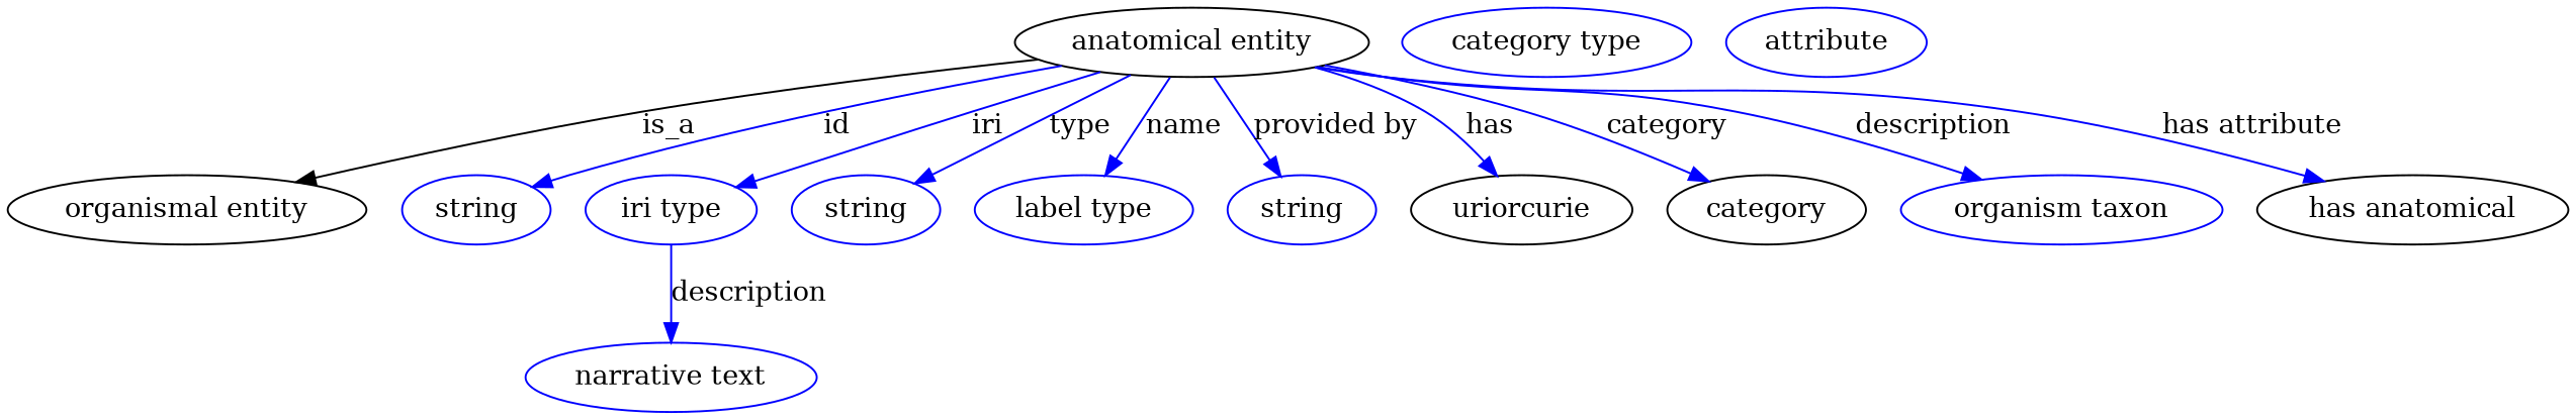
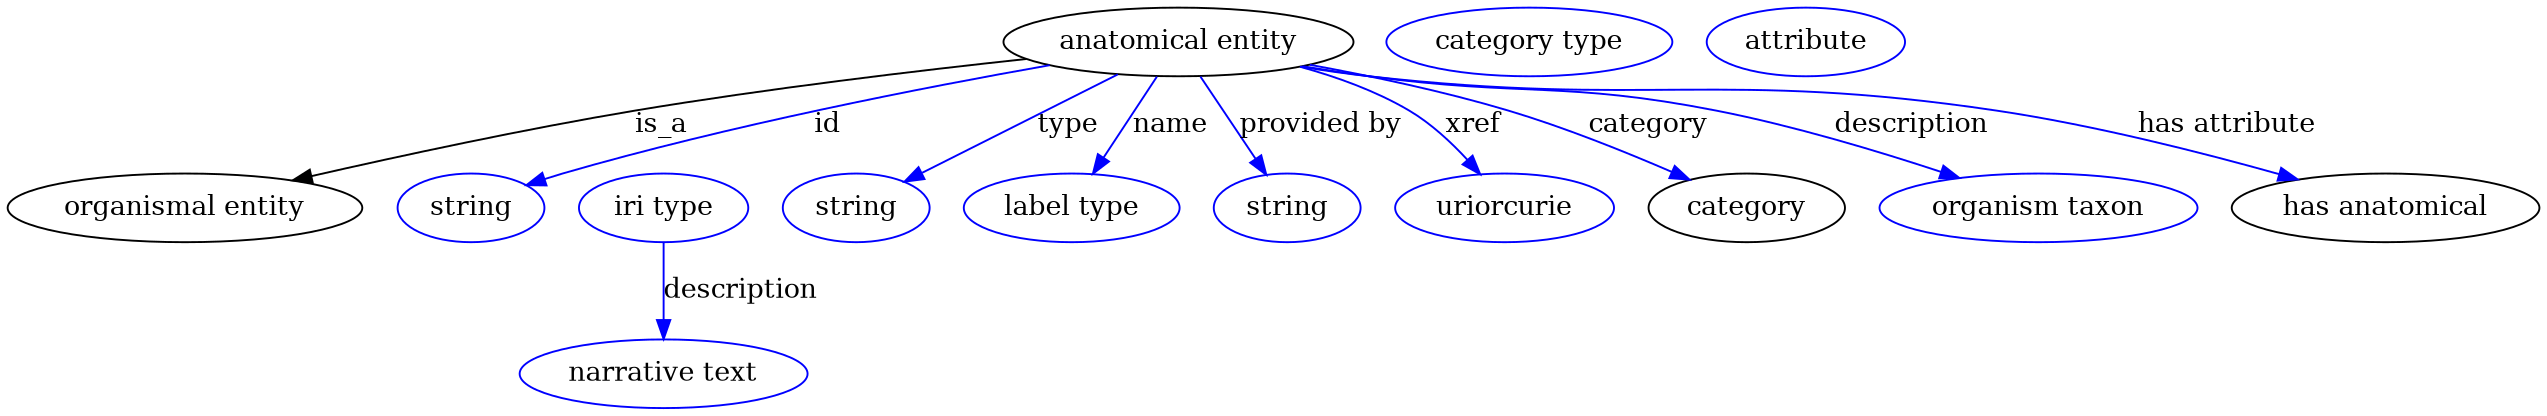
  digraph {
    node [color=blue]
    edge [color=blue style=solid]
    n1 [height=0.5 label="anatomical entity" width=2.5456 color=""]
    "organismal entity" [height=0.5 width=2.5817 color=""]
    n3 [height=0.5 label=string width=1.0652]
    n4 [height=0.5 label="iri type" width=1.2277]
    n5 [height=0.5 label=string width=1.0652]
    n6 [height=0.5 label="label type" width=1.5707]
    n7 [height=0.5 label=string width=1.0652]
-   n8 [color=black height=0.5 label=uriorcurie width=1.5887]
+   n8 [height=0.5 label=uriorcurie width=1.5887]
    category [height=0.5 width=1.4263 color=""]
    n10 [height=0.5 label="organism taxon" width=2.3109]
    n11 [height=0.5 label="has anatomical" width=1.9859 color=""]
    n12 [height=0.5 label="narrative text" width=2.0943]
    n13 [height=0.5 label="category type" width=2.0762]
    n14 [height=0.5 label=attribute width=1.4443]
    n1 -> "organismal entity" [label=is_a color="" style=""]
    n1 -> n3 [label=id]
-   n1 -> n4 [label=iri]
    n1 -> n5 [label=type]
    n1 -> n6 [label=name]
    n1 -> n7 [label="provided by"]
-   n1 -> n8 [label=has]
+   n1 -> n8 [label=xref]
    n1 -> category [label=category]
    n1 -> n10 [label=description]
    n1 -> n11 [label="has attribute"]
    n4 -> n12 [label=description]
  }
